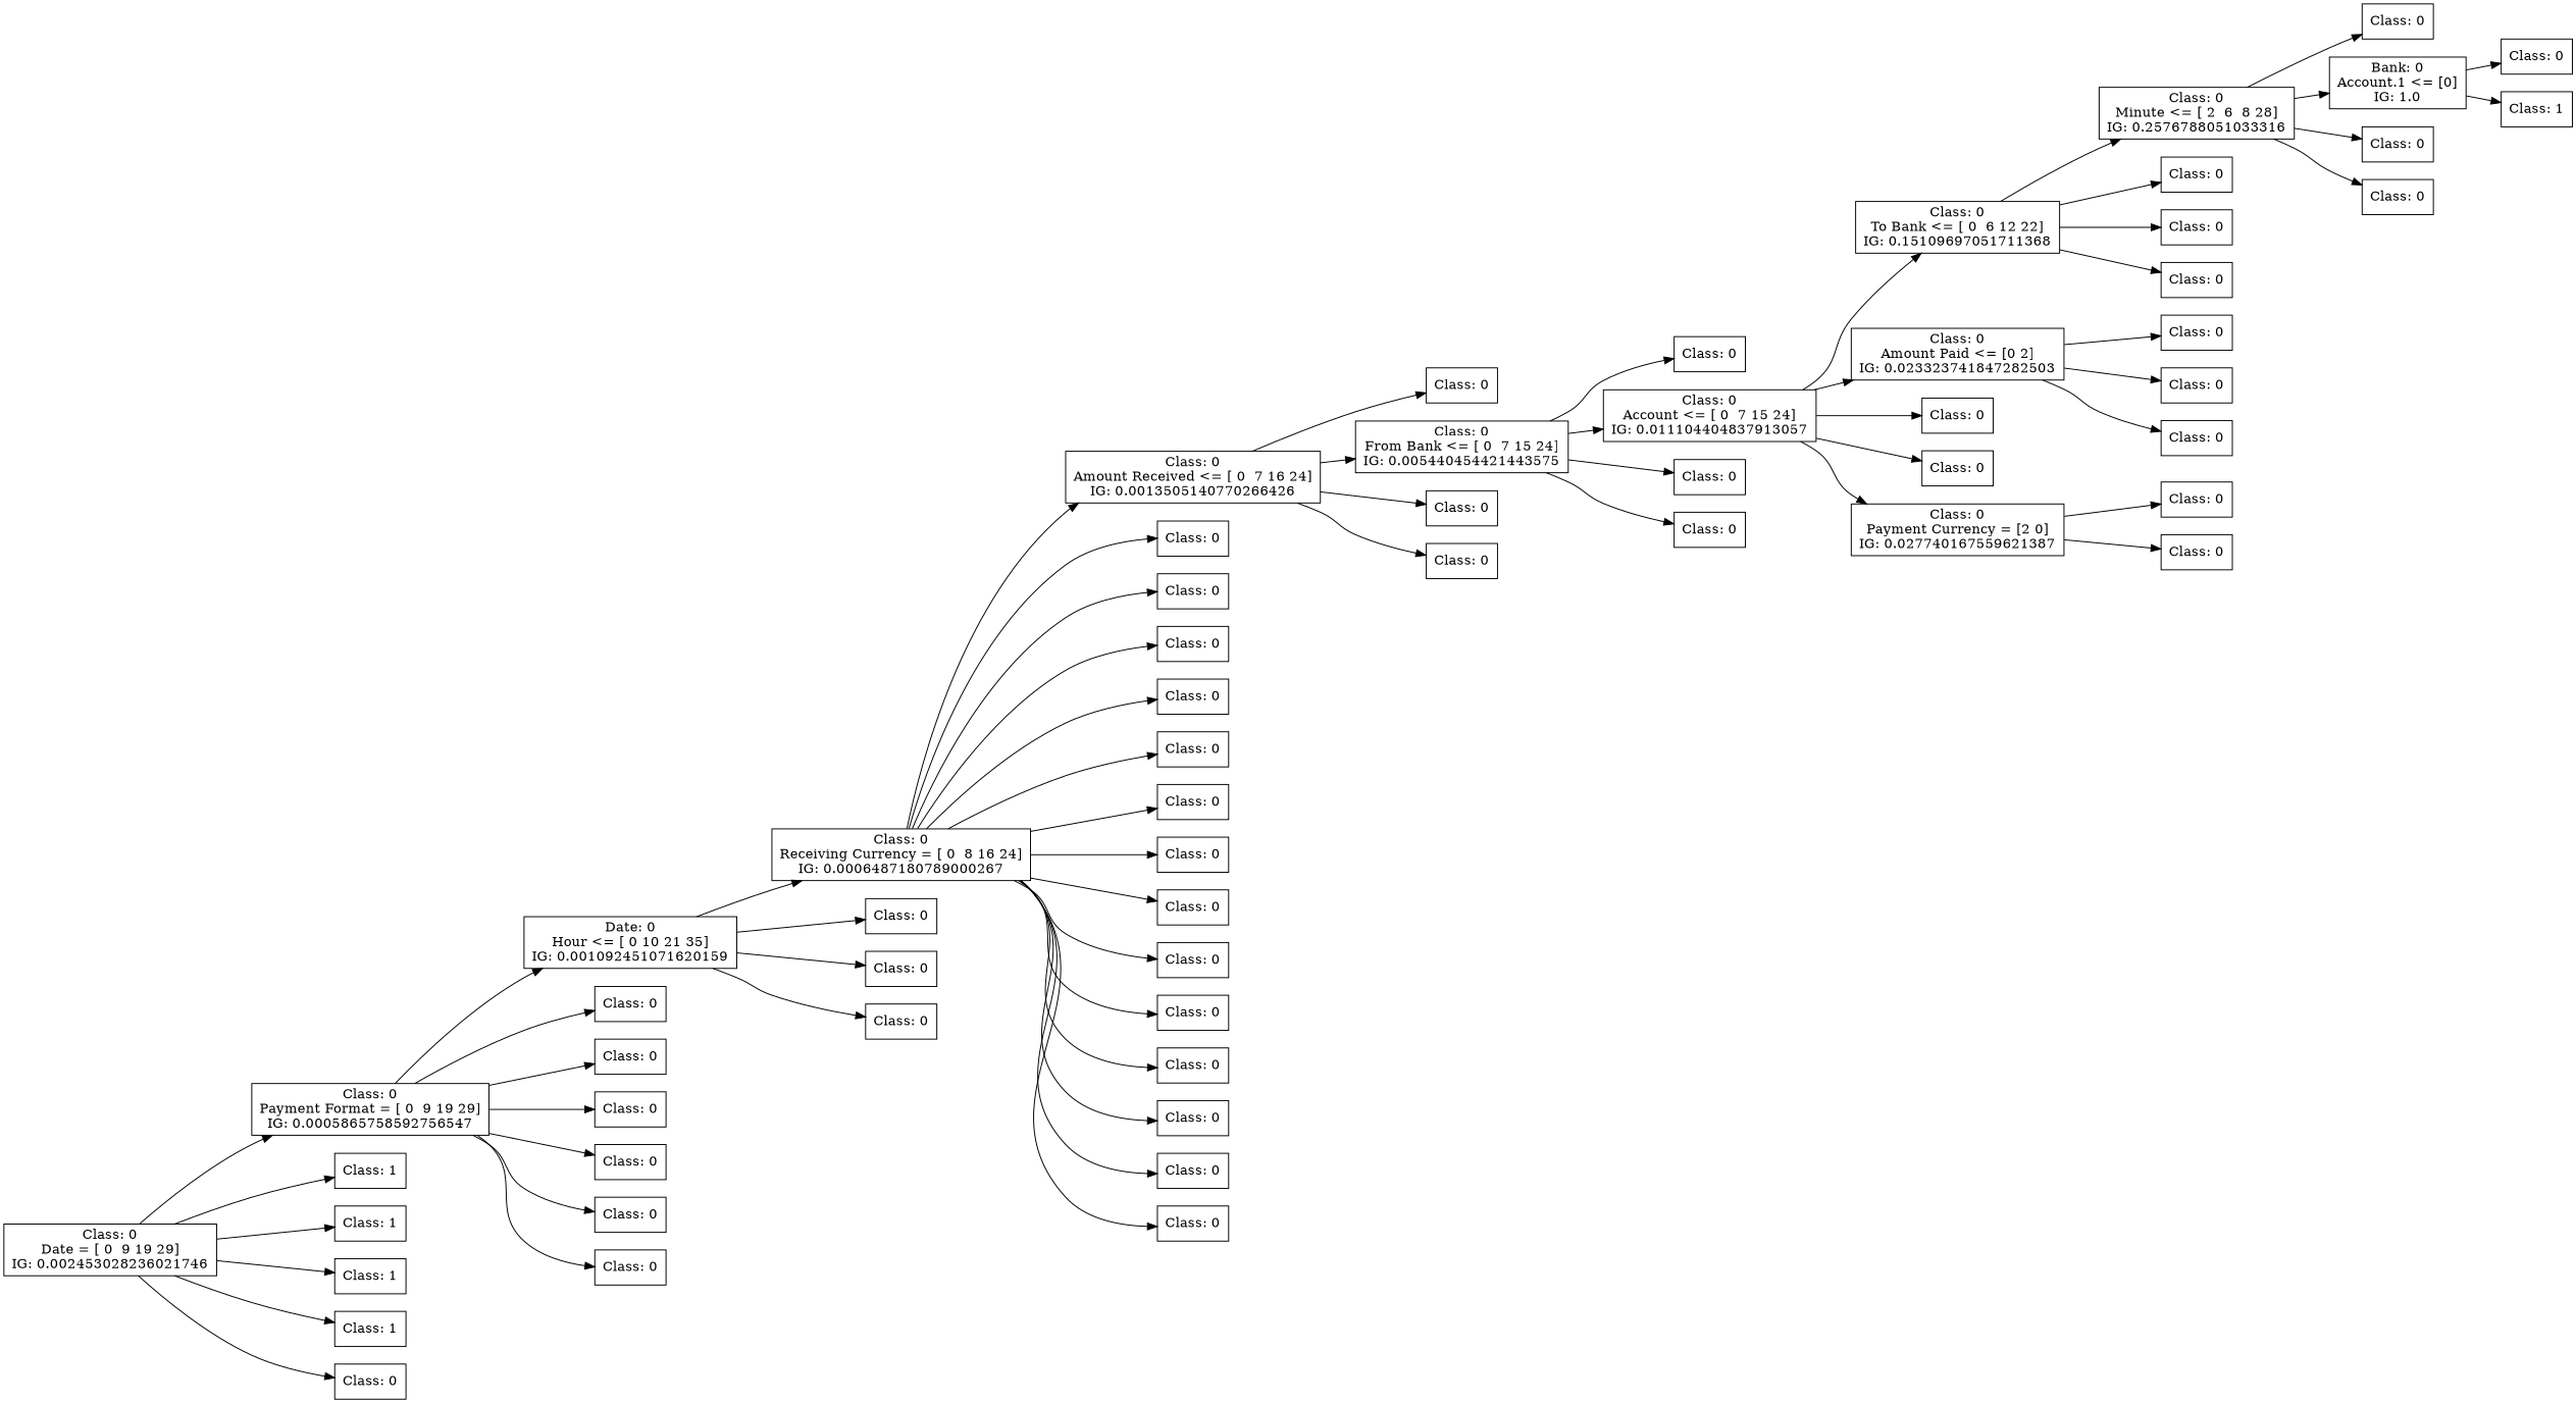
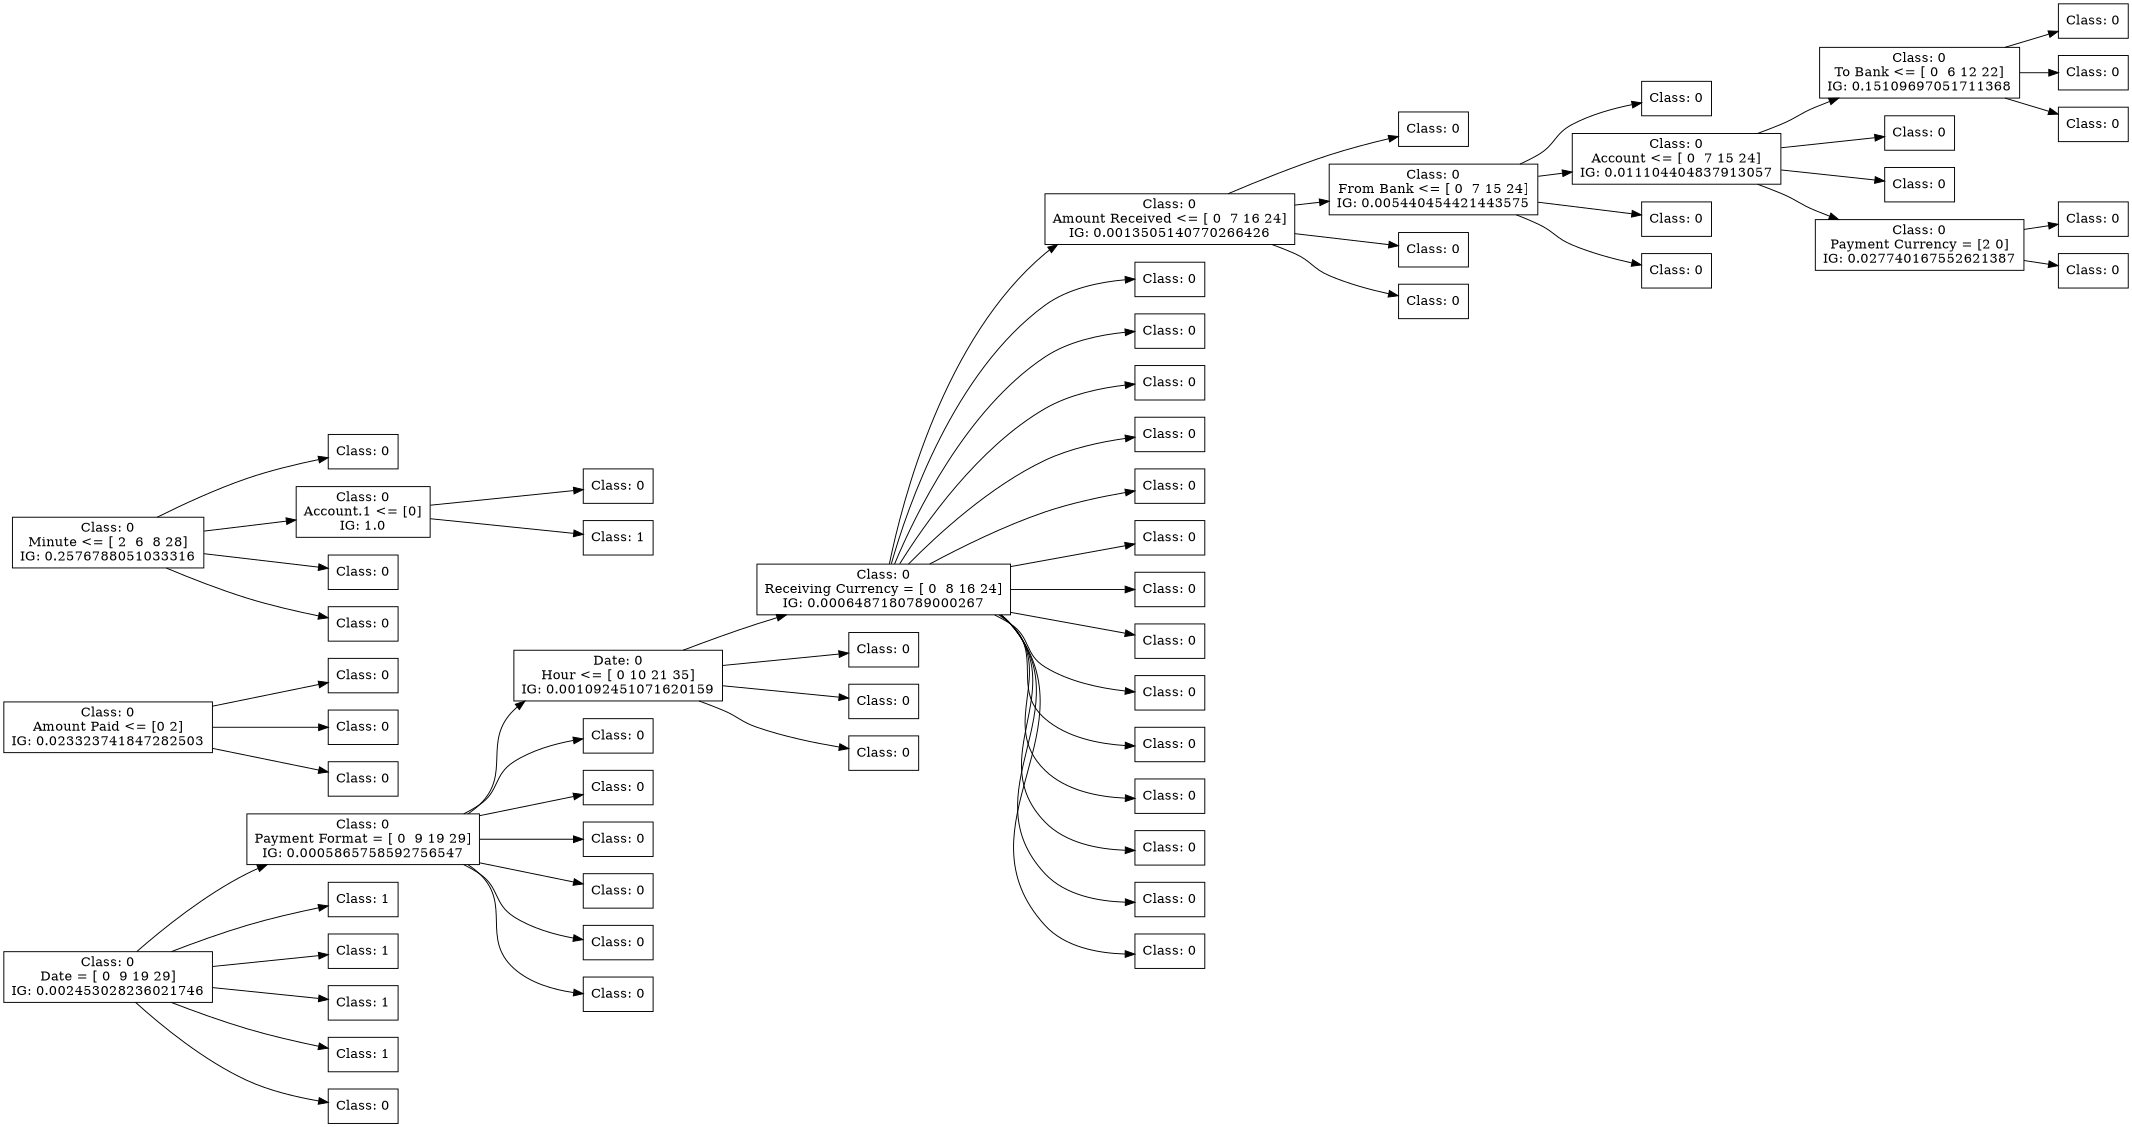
  digraph {
    rankdir=LR
    node [shape=box]
    n1 [label="Class: 0\nDate = [ 0  9 19 29]\nIG: 0.002453028236021746"]
    n2 [label="Class: 0\nPayment Format = [ 0  9 19 29]\nIG: 0.0005865758592756547"]
    n3 [label="Class: 1\n"]
    n4 [label="Class: 1\n"]
    n5 [label="Class: 1\n"]
    n6 [label="Class: 1\n"]
    n7 [label="Class: 0\n"]
    n8 [label="Date: 0\nHour <= [ 0 10 21 35]\nIG: 0.001092451071620159"]
    n9 [label="Class: 0\n"]
    n10 [label="Class: 0\n"]
    n11 [label="Class: 0\n"]
    n12 [label="Class: 0\n"]
    n13 [label="Class: 0\n"]
    n14 [label="Class: 0\n"]
    n15 [label="Class: 0\nReceiving Currency = [ 0  8 16 24]\nIG: 0.0006487180789000267"]
    n16 [label="Class: 0\n"]
    n17 [label="Class: 0\n"]
    n18 [label="Class: 0\n"]
    n19 [label="Class: 0\nAmount Received <= [ 0  7 16 24]\nIG: 0.0013505140770266426"]
    n20 [label="Class: 0\n"]
    n21 [label="Class: 0\n"]
    n22 [label="Class: 0\n"]
    n23 [label="Class: 0\n"]
    n24 [label="Class: 0\n"]
    n25 [label="Class: 0\n"]
    n26 [label="Class: 0\n"]
    n27 [label="Class: 0\n"]
    n28 [label="Class: 0\n"]
    n29 [label="Class: 0\n"]
    n30 [label="Class: 0\n"]
    n31 [label="Class: 0\n"]
    n32 [label="Class: 0\n"]
    n33 [label="Class: 0\n"]
    n34 [label="Class: 0\n"]
    n35 [label="Class: 0\nFrom Bank <= [ 0  7 15 24]\nIG: 0.005440454421443575"]
    n36 [label="Class: 0\n"]
    n37 [label="Class: 0\n"]
    n38 [label="Class: 0\n"]
    n39 [label="Class: 0\nAccount <= [ 0  7 15 24]\nIG: 0.011104404837913057"]
    n40 [label="Class: 0\n"]
    n41 [label="Class: 0\n"]
    n42 [label="Class: 0\nTo Bank <= [ 0  6 12 22]\nIG: 0.15109697051711368"]
    n43 [label="Class: 0\nAmount Paid <= [0 2]\nIG: 0.023323741847282503"]
    n44 [label="Class: 0\n"]
    n45 [label="Class: 0\n"]
-   n46 [label="Class: 0\nPayment Currency = [2 0]\nIG: 0.027740167559621387"]
+   n46 [label="Class: 0\nPayment Currency = [2 0]\nIG: 0.027740167552621387"]
    n47 [label="Class: 0\nMinute <= [ 2  6  8 28]\nIG: 0.2576788051033316"]
    n48 [label="Class: 0\n"]
    n49 [label="Class: 0\n"]
    n50 [label="Class: 0\n"]
    n51 [label="Class: 0\n"]
    n52 [label="Class: 0\n"]
    n53 [label="Class: 0\n"]
    n54 [label="Class: 0\n"]
-   n55 [label="Bank: 0\nAccount.1 <= [0]\nIG: 1.0"]
+   n55 [label="Class: 0\nAccount.1 <= [0]\nIG: 1.0"]
    n56 [label="Class: 0\n"]
    n57 [label="Class: 0\n"]
    n58 [label="Class: 0\n"]
    n59 [label="Class: 1\n"]
    n60 [label="Class: 0\n"]
    n61 [label="Class: 0\n"]
    n1 -> n2
    n1 -> n3
    n1 -> n4
    n1 -> n5
    n1 -> n6
    n1 -> n7
    n2 -> n8
    n2 -> n9
    n2 -> n10
    n2 -> n11
    n2 -> n12
    n2 -> n13
    n2 -> n14
    n8 -> n15
    n8 -> n16
    n8 -> n17
    n8 -> n18
    n15 -> n19
    n15 -> n20
    n15 -> n21
    n15 -> n22
    n15 -> n23
    n15 -> n24
    n15 -> n25
    n15 -> n26
    n15 -> n27
    n15 -> n28
    n15 -> n29
    n15 -> n30
    n15 -> n31
    n15 -> n32
    n15 -> n33
    n19 -> n34
    n19 -> n35
    n19 -> n36
    n19 -> n37
    n35 -> n38
    n35 -> n39
    n35 -> n40
    n35 -> n41
    n39 -> n42
-   n39 -> n43
    n39 -> n44
    n39 -> n45
    n39 -> n46
-   n42 -> n47
    n42 -> n48
    n42 -> n49
    n42 -> n50
    n43 -> n51
    n43 -> n52
    n43 -> n53
    n46 -> n60
    n46 -> n61
    n47 -> n54
    n47 -> n55
    n47 -> n56
    n47 -> n57
    n55 -> n58
    n55 -> n59
  }
